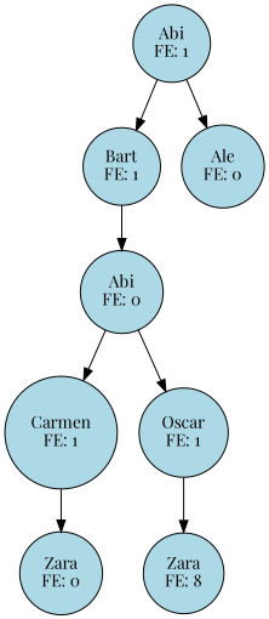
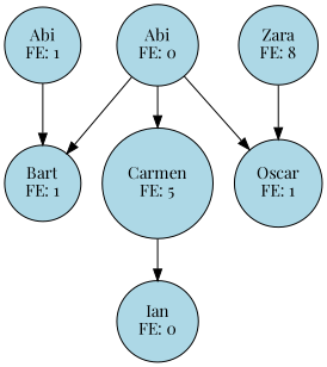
  digraph {
    fontname="Playfair Display"
    node [fillcolor=lightblue fontname="Playfair Display" shape=circle style=filled]
    edge [fontname="Playfair Display"]
    n1 [label="Bart\nFE: 1"]
    n2 [label="Abi\nFE: 0"]
    n3 [label="Abi\nFE: 1"]
-   n4 [label="Ale\nFE: 0"]
-   n5 [label="Carmen\nFE: 1"]
+   n5 [label="Carmen\nFE: 5"]
    n6 [label="Oscar\nFE: 1"]
-   n7 [label="Zara\nFE: 0"]
+   n7 [label="Ian\nFE: 0"]
    n8 [label="Zara\nFE: 8"]
-   n1 -> n2
+   n2 -> n1
    n2 -> n5
    n2 -> n6
    n3 -> n1
-   n3 -> n4
    n5 -> n7
-   n6 -> n8
+   n8 -> n6
  }
